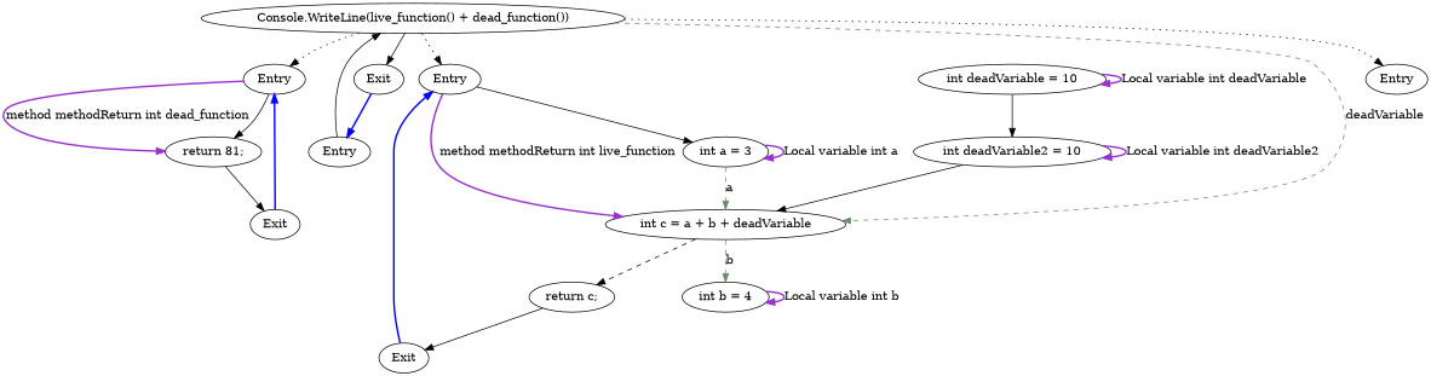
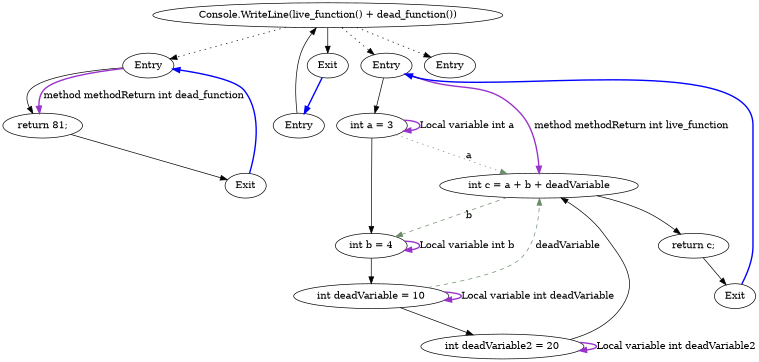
  digraph {
    node [cluster="Example.Program.live_function()" span="6-6"]
    edge [style=solid]
    n1 [cluster="Example.Program.dead_function()" label=Entry]
    n2 [cluster="Example.Program.dead_function()" label="return 81;" span="8-8"]
    n3 [cluster="Example.Program.dead_function()" label=Exit]
    n4 [label=Entry span="11-11"]
    n5 [label="int a = 3" span="13-13"]
    n6 [label="int c = a + b + deadVariable" span="17-17"]
    n7 [label="int b = 4" span="14-14"]
    n8 [label="return c;" span="18-18"]
    n9 [label="int deadVariable = 10" span="15-15"]
-   n10 [label="int deadVariable2 = 10" span="16-16"]
+   n10 [label="int deadVariable2 = 20" span="16-16"]
    n11 [label=Exit span="11-11"]
    n12 [cluster="Example.Program.Main(string[])" label=Entry span="21-21"]
    n13 [cluster="Example.Program.Main(string[])" label="Console.WriteLine(live_function() + dead_function())" span="23-23"]
    n14 [cluster="Example.Program.Main(string[])" label=Exit span="21-21"]
    n15 [cluster="System.Console.WriteLine(int)" label=Entry span="0-0"]
    n1 -> n2
    n1 -> n2 [color=darkorchid label="method methodReturn int dead_function" style=bold]
    n2 -> n3
    n3 -> n1 [color=blue style=bold]
    n4 -> n5
    n4 -> n6 [color=darkorchid label="method methodReturn int live_function" style=bold]
    n5 -> n5 [color=darkorchid label="Local variable int a" style=bold]
-   n5 -> n6 [color=darkseagreen4 label=a style=dashed]
+   n5 -> n6 [color=darkseagreen4 label=a style=dotted]
+   n5 -> n7
    n6 -> n7 [color=darkseagreen4 label=b style=dashed]
-   n6 -> n8 [style=dashed]
+   n6 -> n8
    n7 -> n7 [color=darkorchid label="Local variable int b" style=bold]
+   n7 -> n9
    n8 -> n11
-   n13 -> n6 [color=darkseagreen4 label=deadVariable style=dashed]
+   n9 -> n6 [color=darkseagreen4 label=deadVariable style=dashed]
    n9 -> n9 [color=darkorchid label="Local variable int deadVariable" style=bold]
    n9 -> n10
    n10 -> n6
    n10 -> n10 [color=darkorchid label="Local variable int deadVariable2" style=bold]
    n11 -> n4 [color=blue style=bold]
    n12 -> n13
    n13 -> n1 [style=dotted]
    n13 -> n4 [style=dotted]
    n13 -> n14
    n13 -> n15 [style=dotted]
    n14 -> n12 [color=blue style=bold]
  }
